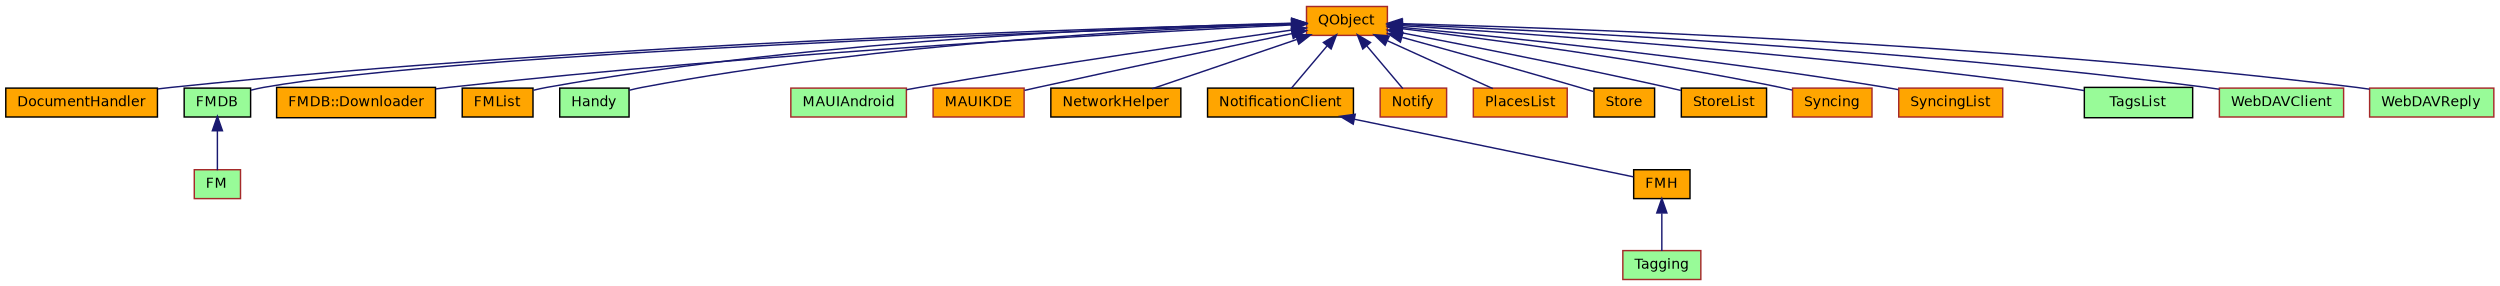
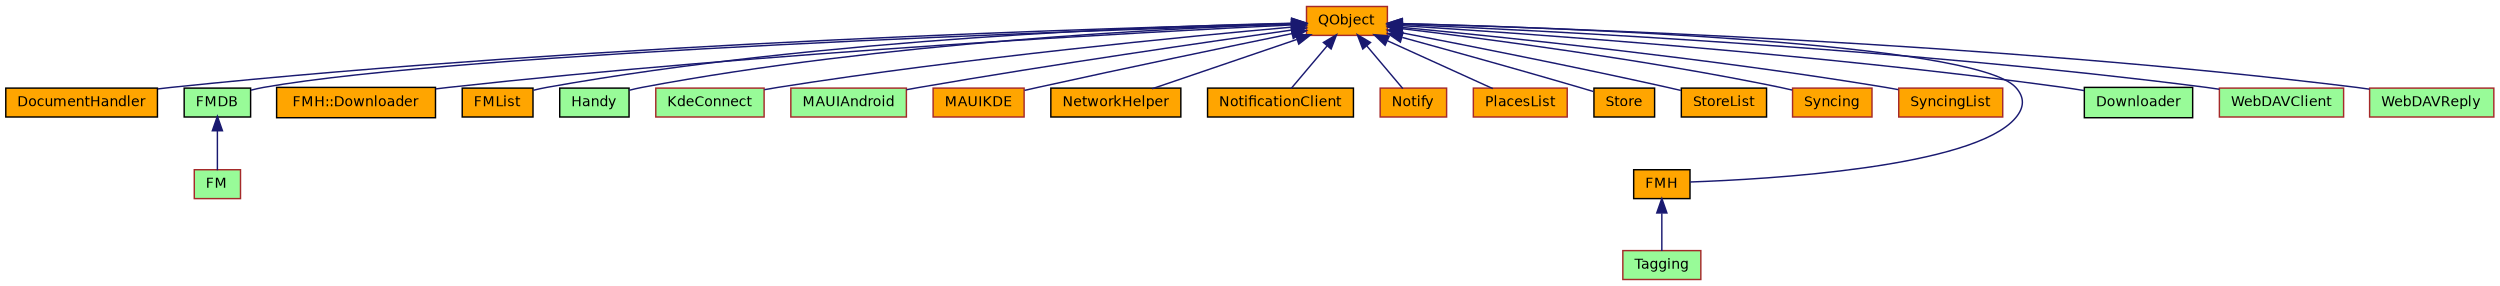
  digraph {
    rankdir=TB
    node [color=brown fillcolor=orange fontname=Helvetica fontsize=10 shape=record style=filled]
    edge [color=midnightblue dir=back fontname=Helvetica fontsize=10 labelfontname=Helvetica labelfontsize=10 style=solid]
    n1 [height=0.2 label=QObject width=0.4]
    n2 [color=black height=0.2 label=DocumentHandler width=0.4]
    n3 [color=black fillcolor=palegreen height=0.2 label=FMDB width=0.4]
-   n4 [color=black height=0.2 label="FMDB::Downloader" width=0.4]
+   n4 [color=black height=0.2 label="FMH::Downloader" width=0.4]
    n5 [color=black height=0.2 label=FMList width=0.4]
    n6 [color=black fillcolor=palegreen height=0.2 label=Handy width=0.4]
+   n7 [fillcolor=palegreen height=0.2 label=KdeConnect width=0.4]
    n8 [fillcolor=palegreen height=0.2 label=MAUIAndroid width=0.4]
    n9 [height=0.2 label=MAUIKDE width=0.4]
    n10 [color=black height=0.2 label=NetworkHelper width=0.4]
    n11 [color=black height=0.2 label=NotificationClient width=0.4]
    n12 [height=0.2 label=Notify width=0.4]
    n13 [height=0.2 label=PlacesList width=0.4]
    n14 [color=black height=0.2 label=Store width=0.4]
    n15 [color=black height=0.2 label=StoreList width=0.4]
    n16 [height=0.2 label=Syncing width=0.4]
    n17 [height=0.2 label=SyncingList width=0.4]
    n18 [color=black height=0.2 label=FMH width=0.4]
-   n19 [color=black fillcolor=palegreen height=0.2 label=TagsList width=0.4]
+   n19 [color=black fillcolor=palegreen height=0.2 label=Downloader width=0.4]
    n20 [fillcolor=palegreen height=0.2 label=WebDAVClient width=0.4]
    n21 [fillcolor=palegreen height=0.2 label=WebDAVReply width=0.4]
    n22 [fillcolor=palegreen height=0.2 label=FM width=0.4]
    n23 [fillcolor=palegreen height=0.2 label=Tagging width=0.4]
    n1 -> n2
    n1 -> n3
    n1 -> n4
    n1 -> n5
    n1 -> n6
+   n1 -> n7
    n1 -> n8
    n1 -> n9
    n1 -> n10
    n1 -> n11
    n1 -> n12
    n1 -> n13
    n1 -> n14
    n1 -> n15
    n1 -> n16
    n1 -> n17
-   n11 -> n18
+   n1 -> n18
    n1 -> n19
    n1 -> n20
    n1 -> n21
    n3 -> n22
    n18 -> n23
  }
